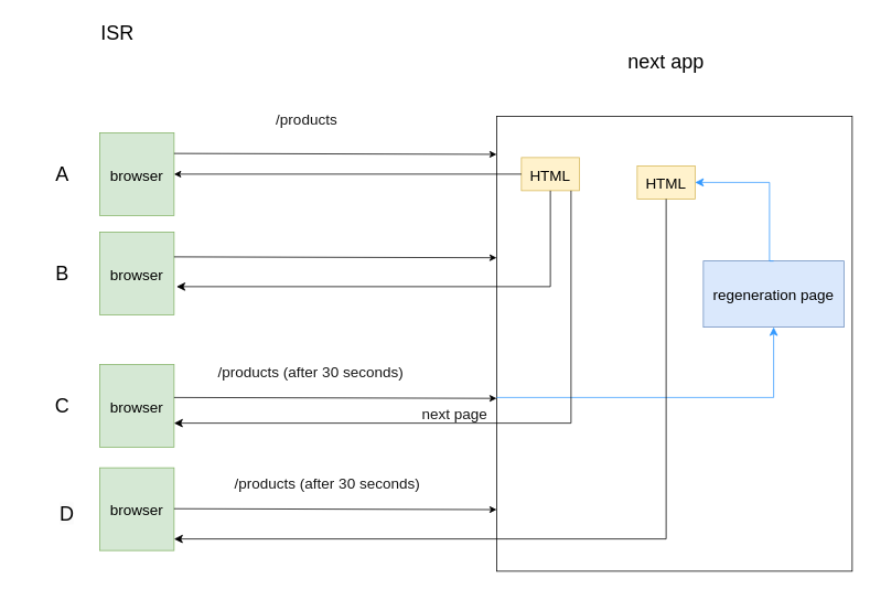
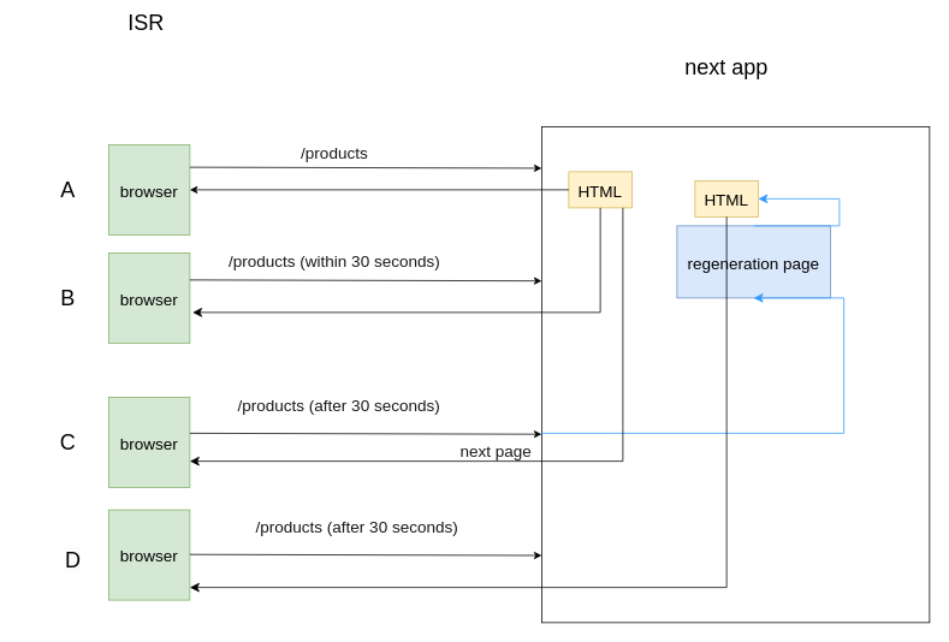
  <mxCell id="0" />
  <mxCell id="1" parent="0" />
  <mxCell id="2" value="" style="rounded=0;whiteSpace=wrap;html=1;" vertex="1" parent="1"><mxGeometry x="600" y="140" width="430" height="550" as="geometry" /></mxCell>
  <mxCell id="3" value="&lt;font style=&quot;font-size: 24px;&quot;&gt;next app&lt;/font&gt;" style="text;html=1;strokeColor=none;fillColor=none;align=center;verticalAlign=middle;whiteSpace=wrap;rounded=0;" vertex="1" parent="1"><mxGeometry x="750" y="55" width="110" height="40" as="geometry" /></mxCell>
  <mxCell id="4" value="&lt;font style=&quot;font-size: 18px;&quot;&gt;HTML&lt;/font&gt;" style="rounded=0;whiteSpace=wrap;html=1;fontSize=24;fillColor=#fff2cc;strokeColor=#d6b656;" vertex="1" parent="1"><mxGeometry x="630" y="190" width="70" height="40" as="geometry" /></mxCell>
  <mxCell id="5" value="&lt;font style=&quot;font-size: 18px;&quot;&gt;HTML&lt;/font&gt;" style="rounded=0;whiteSpace=wrap;html=1;fontSize=24;fillColor=#fff2cc;strokeColor=#d6b656;" vertex="1" parent="1"><mxGeometry x="770" y="200" width="70" height="40" as="geometry" /></mxCell>
  <mxCell id="6" value="&lt;span style=&quot;font-size: 18px;&quot;&gt;browser&lt;/span&gt;" style="rounded=0;whiteSpace=wrap;html=1;fontSize=24;fillColor=#d5e8d4;strokeColor=#82b366;" vertex="1" parent="1"><mxGeometry x="120" y="160" width="90" height="100" as="geometry" /></mxCell>
  <mxCell id="7" value="" style="endArrow=classic;html=1;rounded=0;fontSize=18;fontColor=#FFFFFF;entryX=0;entryY=0.09;entryDx=0;entryDy=0;entryPerimeter=0;exitX=1;exitY=0.25;exitDx=0;exitDy=0;" edge="1" parent="1" source="6"><mxGeometry width="50" height="50" relative="1" as="geometry"><mxPoint x="230" y="190" as="sourcePoint" /><mxPoint x="600" y="186.1" as="targetPoint" /></mxGeometry></mxCell>
- <mxCell id="8" value="&lt;font color=&quot;#171717&quot;&gt;/products&lt;/font&gt;" style="text;html=1;align=center;verticalAlign=middle;resizable=0;points=[];autosize=1;strokeColor=none;fillColor=none;fontSize=18;fontColor=#FFFFFF;" vertex="1" parent="1"><mxGeometry x="320" y="125" width="100" height="40" as="geometry" /></mxCell>
+ <mxCell id="8" value="&lt;font color=&quot;#171717&quot;&gt;/products&lt;/font&gt;" style="text;html=1;align=center;verticalAlign=middle;resizable=0;points=[];autosize=1;strokeColor=none;fillColor=none;fontSize=18;fontColor=#FFFFFF;" vertex="1" parent="1"><mxGeometry x="320" y="150" width="100" height="40" as="geometry" /></mxCell>
  <mxCell id="9" value="" style="endArrow=classic;html=1;rounded=0;fontSize=18;fontColor=#FFFFFF;exitX=0;exitY=0.5;exitDx=0;exitDy=0;" edge="1" parent="1" source="4" target="6"><mxGeometry width="50" height="50" relative="1" as="geometry"><mxPoint x="230" y="353.9" as="sourcePoint" /><mxPoint x="20" y="350" as="targetPoint" /></mxGeometry></mxCell>
  <mxCell id="10" value="&lt;span style=&quot;font-size: 18px;&quot;&gt;browser&lt;/span&gt;" style="rounded=0;whiteSpace=wrap;html=1;fontSize=24;fillColor=#d5e8d4;strokeColor=#82b366;" vertex="1" parent="1"><mxGeometry x="120" y="280" width="90" height="100" as="geometry" /></mxCell>
+ <mxCell id="11" value="&lt;font color=&quot;#171717&quot;&gt;/products (within 30 seconds)&lt;/font&gt;" style="text;html=1;align=center;verticalAlign=middle;resizable=0;points=[];autosize=1;strokeColor=none;fillColor=none;fontSize=18;fontColor=#FFFFFF;" vertex="1" parent="1"><mxGeometry x="240" y="270" width="260" height="40" as="geometry" /></mxCell>
  <mxCell id="12" value="" style="edgeStyle=elbowEdgeStyle;elbow=horizontal;endArrow=classic;html=1;curved=0;rounded=0;endSize=8;startSize=8;fontSize=18;fontColor=#171717;entryX=1.033;entryY=0.66;entryDx=0;entryDy=0;entryPerimeter=0;exitX=0.5;exitY=1;exitDx=0;exitDy=0;" edge="1" parent="1" source="4" target="10"><mxGeometry width="50" height="50" relative="1" as="geometry"><mxPoint x="280" y="500" as="sourcePoint" /><mxPoint x="600" y="500" as="targetPoint" /><Array as="points"><mxPoint x="665" y="290" /><mxPoint x="665" y="280" /></Array></mxGeometry></mxCell>
  <mxCell id="13" value="" style="endArrow=classic;html=1;rounded=0;fontSize=18;fontColor=#FFFFFF;entryX=0;entryY=0.09;entryDx=0;entryDy=0;entryPerimeter=0;exitX=1;exitY=0.25;exitDx=0;exitDy=0;" edge="1" parent="1"><mxGeometry width="50" height="50" relative="1" as="geometry"><mxPoint x="210" y="310" as="sourcePoint" /><mxPoint x="600" y="311.1" as="targetPoint" /></mxGeometry></mxCell>
  <mxCell id="14" value="&lt;font color=&quot;#171717&quot;&gt;next page&lt;/font&gt;" style="text;html=1;align=center;verticalAlign=middle;resizable=0;points=[];autosize=1;strokeColor=none;fillColor=none;fontSize=18;fontColor=#FFFFFF;" vertex="1" parent="1"><mxGeometry x="494" y="480" width="110" height="40" as="geometry" /></mxCell>
  <mxCell id="15" value="&lt;span style=&quot;font-size: 18px;&quot;&gt;browser&lt;/span&gt;" style="rounded=0;whiteSpace=wrap;html=1;fontSize=24;fillColor=#d5e8d4;strokeColor=#82b366;" vertex="1" parent="1"><mxGeometry x="120" y="440" width="90" height="100" as="geometry" /></mxCell>
  <mxCell id="16" value="&lt;font color=&quot;#171717&quot;&gt;/products (after 30 seconds)&lt;/font&gt;" style="text;html=1;align=center;verticalAlign=middle;resizable=0;points=[];autosize=1;strokeColor=none;fillColor=none;fontSize=18;fontColor=#FFFFFF;" vertex="1" parent="1"><mxGeometry x="250" y="430" width="250" height="40" as="geometry" /></mxCell>
  <mxCell id="17" value="" style="endArrow=classic;html=1;rounded=0;fontSize=18;fontColor=#FFFFFF;entryX=0;entryY=0.09;entryDx=0;entryDy=0;entryPerimeter=0;exitX=1;exitY=0.25;exitDx=0;exitDy=0;" edge="1" parent="1"><mxGeometry width="50" height="50" relative="1" as="geometry"><mxPoint x="210" y="480" as="sourcePoint" /><mxPoint x="600" y="481.1" as="targetPoint" /></mxGeometry></mxCell>
- <mxCell id="18" value="&lt;span style=&quot;font-size: 18px;&quot;&gt;regeneration page&lt;/span&gt;" style="rounded=0;whiteSpace=wrap;html=1;fontSize=24;fillColor=#dae8fc;strokeColor=#6c8ebf;" vertex="1" parent="1"><mxGeometry x="850" y="315" width="170" height="80" as="geometry" /></mxCell>
+ <mxCell id="18" value="&lt;span style=&quot;font-size: 18px;&quot;&gt;regeneration page&lt;/span&gt;" style="rounded=0;whiteSpace=wrap;html=1;fontSize=24;fillColor=#dae8fc;strokeColor=#6c8ebf;" vertex="1" parent="1"><mxGeometry x="750" y="250" width="170" height="80" as="geometry" /></mxCell>
  <mxCell id="19" value="" style="edgeStyle=elbowEdgeStyle;elbow=horizontal;endArrow=classic;html=1;curved=0;rounded=0;endSize=8;startSize=8;fontSize=18;fontColor=#171717;entryX=0.5;entryY=1;entryDx=0;entryDy=0;strokeColor=#3399FF;" edge="1" parent="1" target="18"><mxGeometry width="50" height="50" relative="1" as="geometry"><mxPoint x="600" y="480" as="sourcePoint" /><mxPoint x="222.97" y="356" as="targetPoint" /><Array as="points"><mxPoint x="935" y="440" /><mxPoint x="675" y="290" /></Array></mxGeometry></mxCell>
  <mxCell id="20" value="" style="edgeStyle=elbowEdgeStyle;elbow=horizontal;endArrow=classic;html=1;curved=0;rounded=0;endSize=8;startSize=8;fontSize=18;fontColor=#171717;entryX=1.033;entryY=0.66;entryDx=0;entryDy=0;entryPerimeter=0;" edge="1" parent="1"><mxGeometry width="50" height="50" relative="1" as="geometry"><mxPoint x="690" y="230" as="sourcePoint" /><mxPoint x="210" y="511" as="targetPoint" /><Array as="points"><mxPoint x="690" y="370" /><mxPoint x="662.03" y="445" /></Array></mxGeometry></mxCell>
- <mxCell id="21" value="&lt;span style=&quot;font-size: 24px;&quot;&gt;ISR&amp;nbsp;&lt;/span&gt;" style="text;html=1;strokeColor=none;fillColor=none;align=center;verticalAlign=middle;whiteSpace=wrap;rounded=0;" vertex="1" parent="1"><mxGeometry x="120" y="20" width="50" height="40" as="geometry" /></mxCell>
+ <mxCell id="21" value="&lt;span style=&quot;font-size: 24px;&quot;&gt;ISR&amp;nbsp;&lt;/span&gt;" style="text;html=1;strokeColor=none;fillColor=none;align=center;verticalAlign=middle;whiteSpace=wrap;rounded=0;" vertex="1" parent="1"><mxGeometry x="140" y="5" width="50" height="40" as="geometry" /></mxCell>
  <mxCell id="22" value="&lt;span style=&quot;font-size: 18px;&quot;&gt;browser&lt;/span&gt;" style="rounded=0;whiteSpace=wrap;html=1;fontSize=24;fillColor=#d5e8d4;strokeColor=#82b366;" vertex="1" parent="1"><mxGeometry x="120" y="565" width="90" height="100" as="geometry" /></mxCell>
  <mxCell id="23" value="" style="endArrow=classic;html=1;rounded=0;fontSize=18;fontColor=#FFFFFF;entryX=0;entryY=0.09;entryDx=0;entryDy=0;entryPerimeter=0;exitX=1;exitY=0.25;exitDx=0;exitDy=0;" edge="1" parent="1"><mxGeometry width="50" height="50" relative="1" as="geometry"><mxPoint x="210" y="614.45" as="sourcePoint" /><mxPoint x="600" y="615.55" as="targetPoint" /></mxGeometry></mxCell>
  <mxCell id="24" value="" style="edgeStyle=elbowEdgeStyle;elbow=horizontal;endArrow=classic;html=1;curved=0;rounded=0;endSize=8;startSize=8;fontSize=18;fontColor=#171717;entryX=1;entryY=0.5;entryDx=0;entryDy=0;strokeColor=#3399FF;exitX=0.5;exitY=0;exitDx=0;exitDy=0;" edge="1" parent="1" source="18" target="5"><mxGeometry width="50" height="50" relative="1" as="geometry"><mxPoint x="860" y="532.5" as="sourcePoint" /><mxPoint x="1195" y="447.5" as="targetPoint" /><Array as="points"><mxPoint x="930" y="270" /><mxPoint x="935" y="342.5" /></Array></mxGeometry></mxCell>
  <mxCell id="25" value="&lt;font color=&quot;#171717&quot;&gt;/products (after 30 seconds)&lt;/font&gt;" style="text;html=1;align=center;verticalAlign=middle;resizable=0;points=[];autosize=1;strokeColor=none;fillColor=none;fontSize=18;fontColor=#FFFFFF;" vertex="1" parent="1"><mxGeometry x="270" y="565" width="250" height="40" as="geometry" /></mxCell>
  <mxCell id="26" value="" style="edgeStyle=elbowEdgeStyle;elbow=horizontal;endArrow=classic;html=1;curved=0;rounded=0;endSize=8;startSize=8;fontSize=18;fontColor=#171717;entryX=1.033;entryY=0.66;entryDx=0;entryDy=0;entryPerimeter=0;exitX=0.5;exitY=1;exitDx=0;exitDy=0;" edge="1" parent="1" source="5"><mxGeometry width="50" height="50" relative="1" as="geometry"><mxPoint x="690" y="370" as="sourcePoint" /><mxPoint x="210" y="651" as="targetPoint" /><Array as="points"><mxPoint x="805" y="450" /><mxPoint x="662.03" y="585" /></Array></mxGeometry></mxCell>
  <mxCell id="27" value="&lt;span style=&quot;font-size: 24px;&quot;&gt;A&lt;/span&gt;" style="text;html=1;strokeColor=none;fillColor=none;align=center;verticalAlign=middle;whiteSpace=wrap;rounded=0;" vertex="1" parent="1"><mxGeometry x="20" y="190" width="110" height="40" as="geometry" /></mxCell>
  <mxCell id="28" value="&lt;span style=&quot;font-size: 24px;&quot;&gt;B&lt;/span&gt;" style="text;html=1;strokeColor=none;fillColor=none;align=center;verticalAlign=middle;whiteSpace=wrap;rounded=0;" vertex="1" parent="1"><mxGeometry x="20" y="310" width="110" height="40" as="geometry" /></mxCell>
  <mxCell id="29" value="&lt;span style=&quot;font-size: 24px;&quot;&gt;C&lt;/span&gt;" style="text;html=1;strokeColor=none;fillColor=none;align=center;verticalAlign=middle;whiteSpace=wrap;rounded=0;" vertex="1" parent="1"><mxGeometry x="20" y="470" width="110" height="40" as="geometry" /></mxCell>
  <mxCell id="30" value="&lt;span style=&quot;color: rgb(0, 0, 0); font-family: Helvetica; font-size: 24px; font-style: normal; font-variant-ligatures: normal; font-variant-caps: normal; font-weight: 400; letter-spacing: normal; orphans: 2; text-align: center; text-indent: 0px; text-transform: none; widows: 2; word-spacing: 0px; -webkit-text-stroke-width: 0px; background-color: rgb(251, 251, 251); text-decoration-thickness: initial; text-decoration-style: initial; text-decoration-color: initial; float: none; display: inline !important;&quot;&gt;D&lt;/span&gt;" style="text;whiteSpace=wrap;html=1;fontSize=18;fontColor=#171717;" vertex="1" parent="1"><mxGeometry x="70" y="600" width="50" height="50" as="geometry" /></mxCell>
